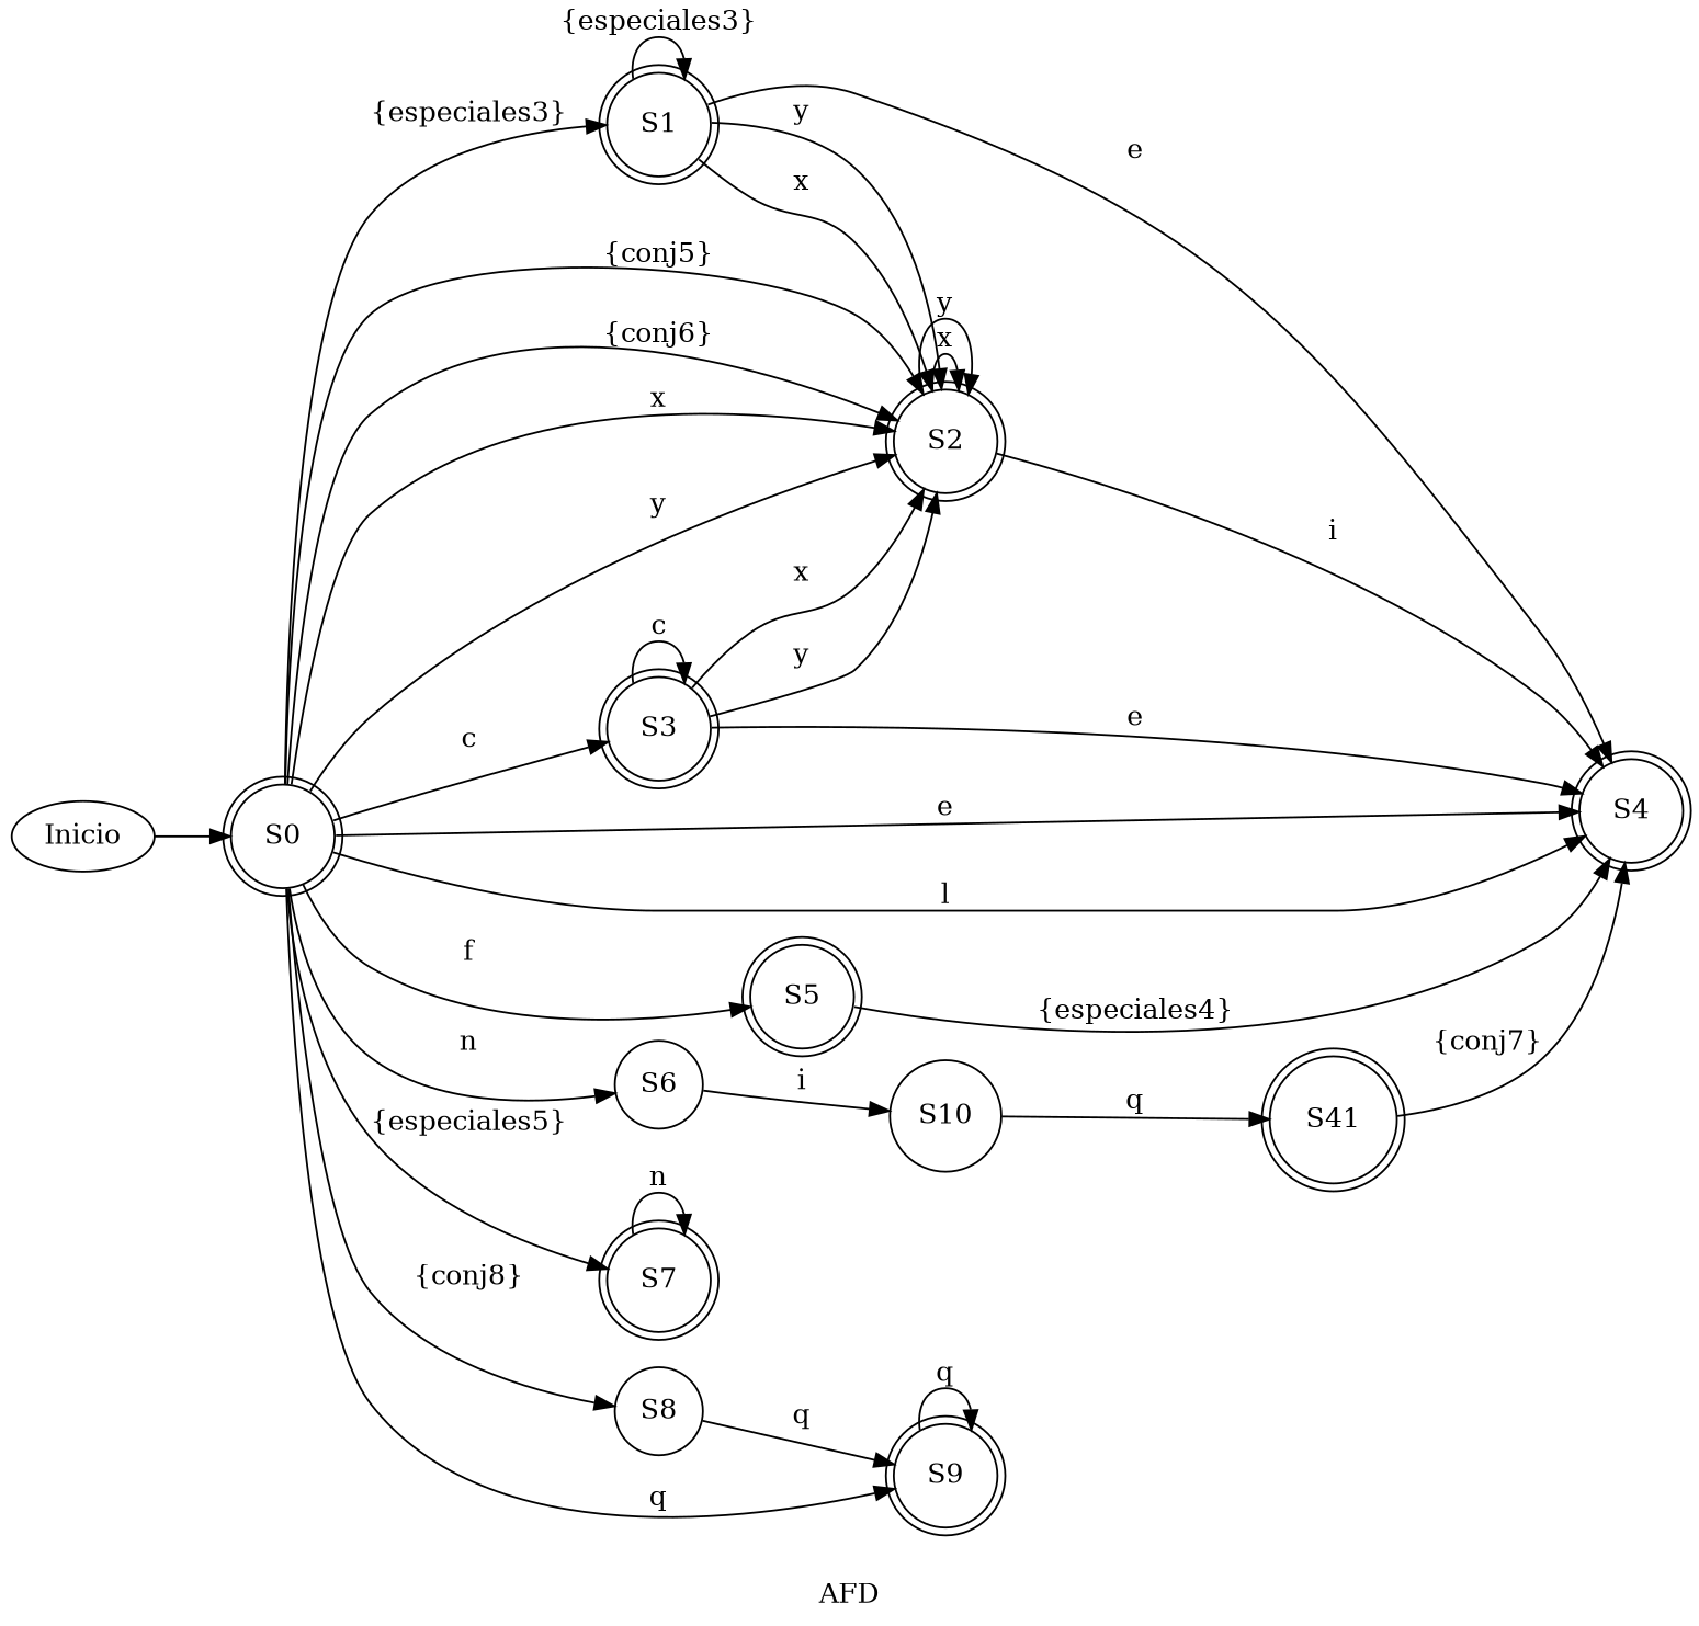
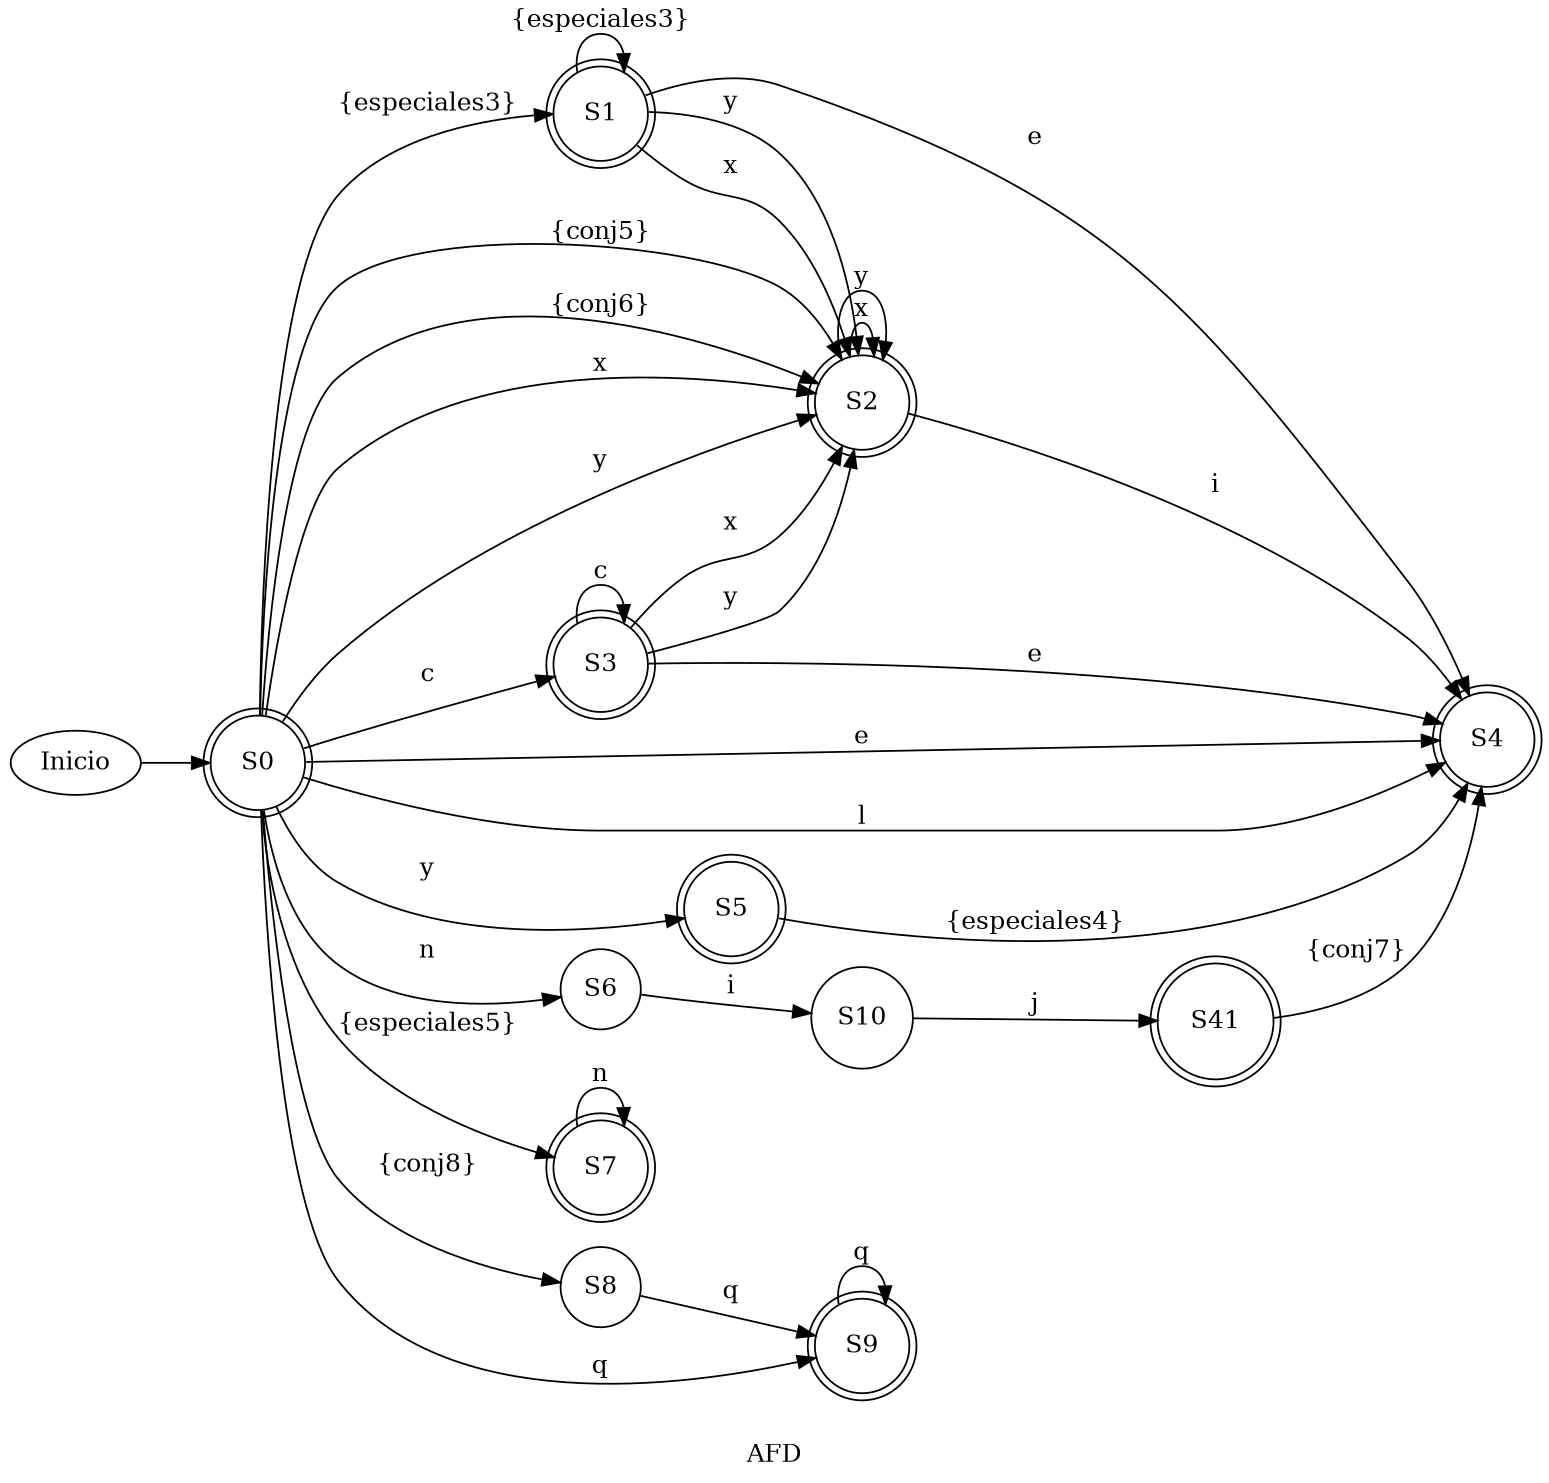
  digraph {
    label=AFD
    rankdir=LR
    node [shape=doublecircle]
    nodex [style=invisible shape=""]
    n2 [label=S0]
    n3 [label=S1]
    n4 [label=S2]
    n5 [label=S3]
    n6 [label=S4]
    n7 [label=S5]
    n8 [label=S6 shape=circle]
    n9 [label=S7]
    n10 [label=S8 shape=circle]
    n11 [label=S9]
    n12 [label=S10 shape=circle]
    n13 [label=S41]
    Inicio [shape=""]
    n2 -> n3 [label="{especiales3}"]
    n2 -> n4 [label="{conj5}"]
    n2 -> n4 [label="{conj6}"]
    n2 -> n4 [label=x]
    n2 -> n4 [label=y]
    n2 -> n5 [label=c]
    n2 -> n6 [label=e]
    n2 -> n6 [label=l]
-   n2 -> n7 [label=f]
+   n2 -> n7 [label=y]
    n2 -> n8 [label=n]
    n2 -> n9 [label="{especiales5}"]
    n2 -> n10 [label="{conj8}"]
    n2 -> n11 [label=q]
    n3 -> n3 [label="{especiales3}"]
    n3 -> n4 [label=x]
    n3 -> n4 [label=y]
    n3 -> n6 [label=e]
    n4 -> n4 [label=x]
    n4 -> n4 [label=y]
    n4 -> n6 [label=i]
    n5 -> n4 [label=x]
    n5 -> n4 [label=y]
    n5 -> n5 [label=c]
    n5 -> n6 [label=e]
    n7 -> n6 [label="{especiales4}"]
    n8 -> n12 [label=i]
    n9 -> n9 [label=n]
    n10 -> n11 [label=q]
    n11 -> n11 [label=q]
-   n12 -> n13 [label=q]
+   n12 -> n13 [label=j]
    n13 -> n6 [label="{conj7}"]
    Inicio -> n2
  }
